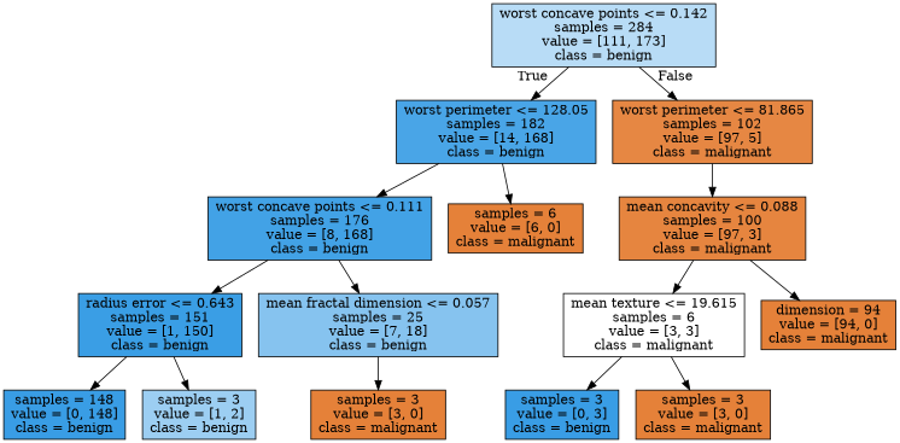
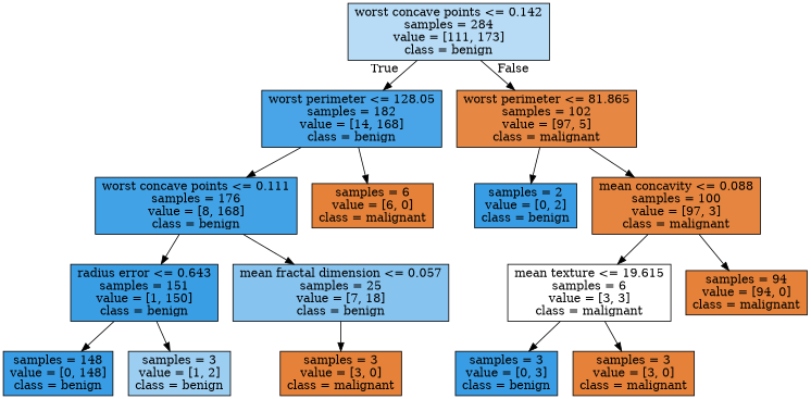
  digraph {
    node [color=black fillcolor="#e58139" shape=box style=filled]
    n1 [fillcolor="#b8dcf6" label="worst concave points <= 0.142\nsamples = 284\nvalue = [111, 173]\nclass = benign"]
    n2 [fillcolor="#49a5e7" label="worst perimeter <= 128.05\nsamples = 182\nvalue = [14, 168]\nclass = benign"]
    n3 [fillcolor="#e68743" label="worst perimeter <= 81.865\nsamples = 102\nvalue = [97, 5]\nclass = malignant"]
    n4 [fillcolor="#42a2e6" label="worst concave points <= 0.111\nsamples = 176\nvalue = [8, 168]\nclass = benign"]
    n5 [label="samples = 6\nvalue = [6, 0]\nclass = malignant"]
+   n6 [fillcolor="#399de5" label="samples = 2\nvalue = [0, 2]\nclass = benign"]
    n7 [fillcolor="#e6853f" label="mean concavity <= 0.088\nsamples = 100\nvalue = [97, 3]\nclass = malignant"]
    n8 [fillcolor="#3a9ee5" label="radius error <= 0.643\nsamples = 151\nvalue = [1, 150]\nclass = benign"]
    n9 [fillcolor="#86c3ef" label="mean fractal dimension <= 0.057\nsamples = 25\nvalue = [7, 18]\nclass = benign"]
    n10 [fillcolor="#399de5" label="samples = 148\nvalue = [0, 148]\nclass = benign"]
    n11 [fillcolor="#9ccef2" label="samples = 3\nvalue = [1, 2]\nclass = benign"]
    n12 [label="samples = 3\nvalue = [3, 0]\nclass = malignant"]
    n13 [fillcolor="#ffffff" label="mean texture <= 19.615\nsamples = 6\nvalue = [3, 3]\nclass = malignant"]
-   n14 [label="dimension = 94\nvalue = [94, 0]\nclass = malignant"]
+   n14 [label="samples = 94\nvalue = [94, 0]\nclass = malignant"]
    n15 [fillcolor="#399de5" label="samples = 3\nvalue = [0, 3]\nclass = benign"]
    n16 [label="samples = 3\nvalue = [3, 0]\nclass = malignant"]
    n1 -> n2 [headlabel=True labelangle=45 labeldistance=2.5]
    n1 -> n3 [headlabel=False labelangle=-45 labeldistance=2.5]
    n2 -> n4
    n2 -> n5
+   n3 -> n6
    n3 -> n7
    n4 -> n8
    n4 -> n9
    n7 -> n13
    n7 -> n14
    n8 -> n10
    n8 -> n11
    n9 -> n12
    n13 -> n15
    n13 -> n16
  }
